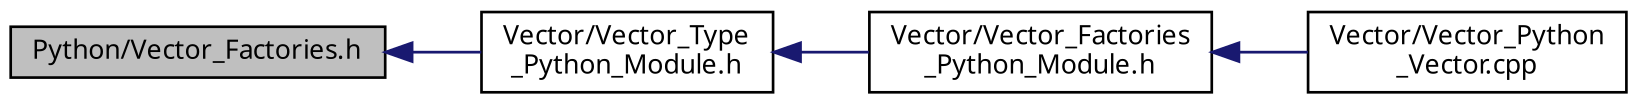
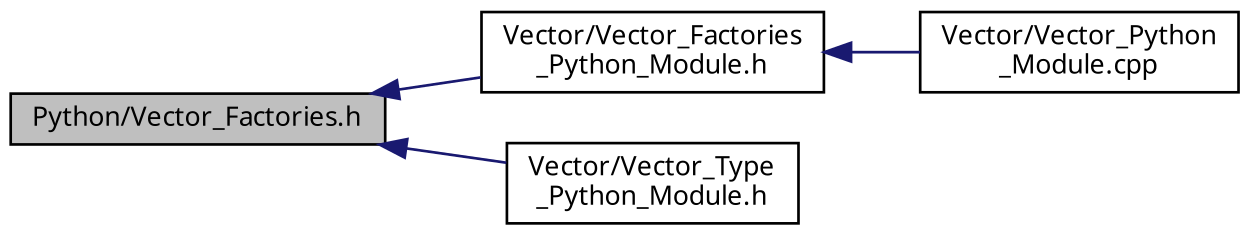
  digraph {
    fontname="Noto Sans"
    rankdir=LR
    node [color=black fontname="Noto Sans" fontsize=10 shape=record]
    edge [color=midnightblue dir=back fontname="Noto Sans" fontsize=10 labelfontname=Helvetica labelfontsize=10 style=solid]
    n1 [fillcolor=grey75 fontcolor=black height=0.2 label="Python/Vector_Factories.h" style=filled width=0.4]
    n2 [height=0.2 label="Vector/Vector_Factories\l_Python_Module.h" width=0.4]
    n3 [height=0.2 label="Vector/Vector_Type\l_Python_Module.h" width=0.4]
-   n4 [height=0.2 label="Vector/Vector_Python\l_Vector.cpp" width=0.4]
-   n3 -> n2
+   n4 [height=0.2 label="Vector/Vector_Python\l_Module.cpp" width=0.4]
+   n1 -> n2
    n1 -> n3
    n2 -> n4
  }
